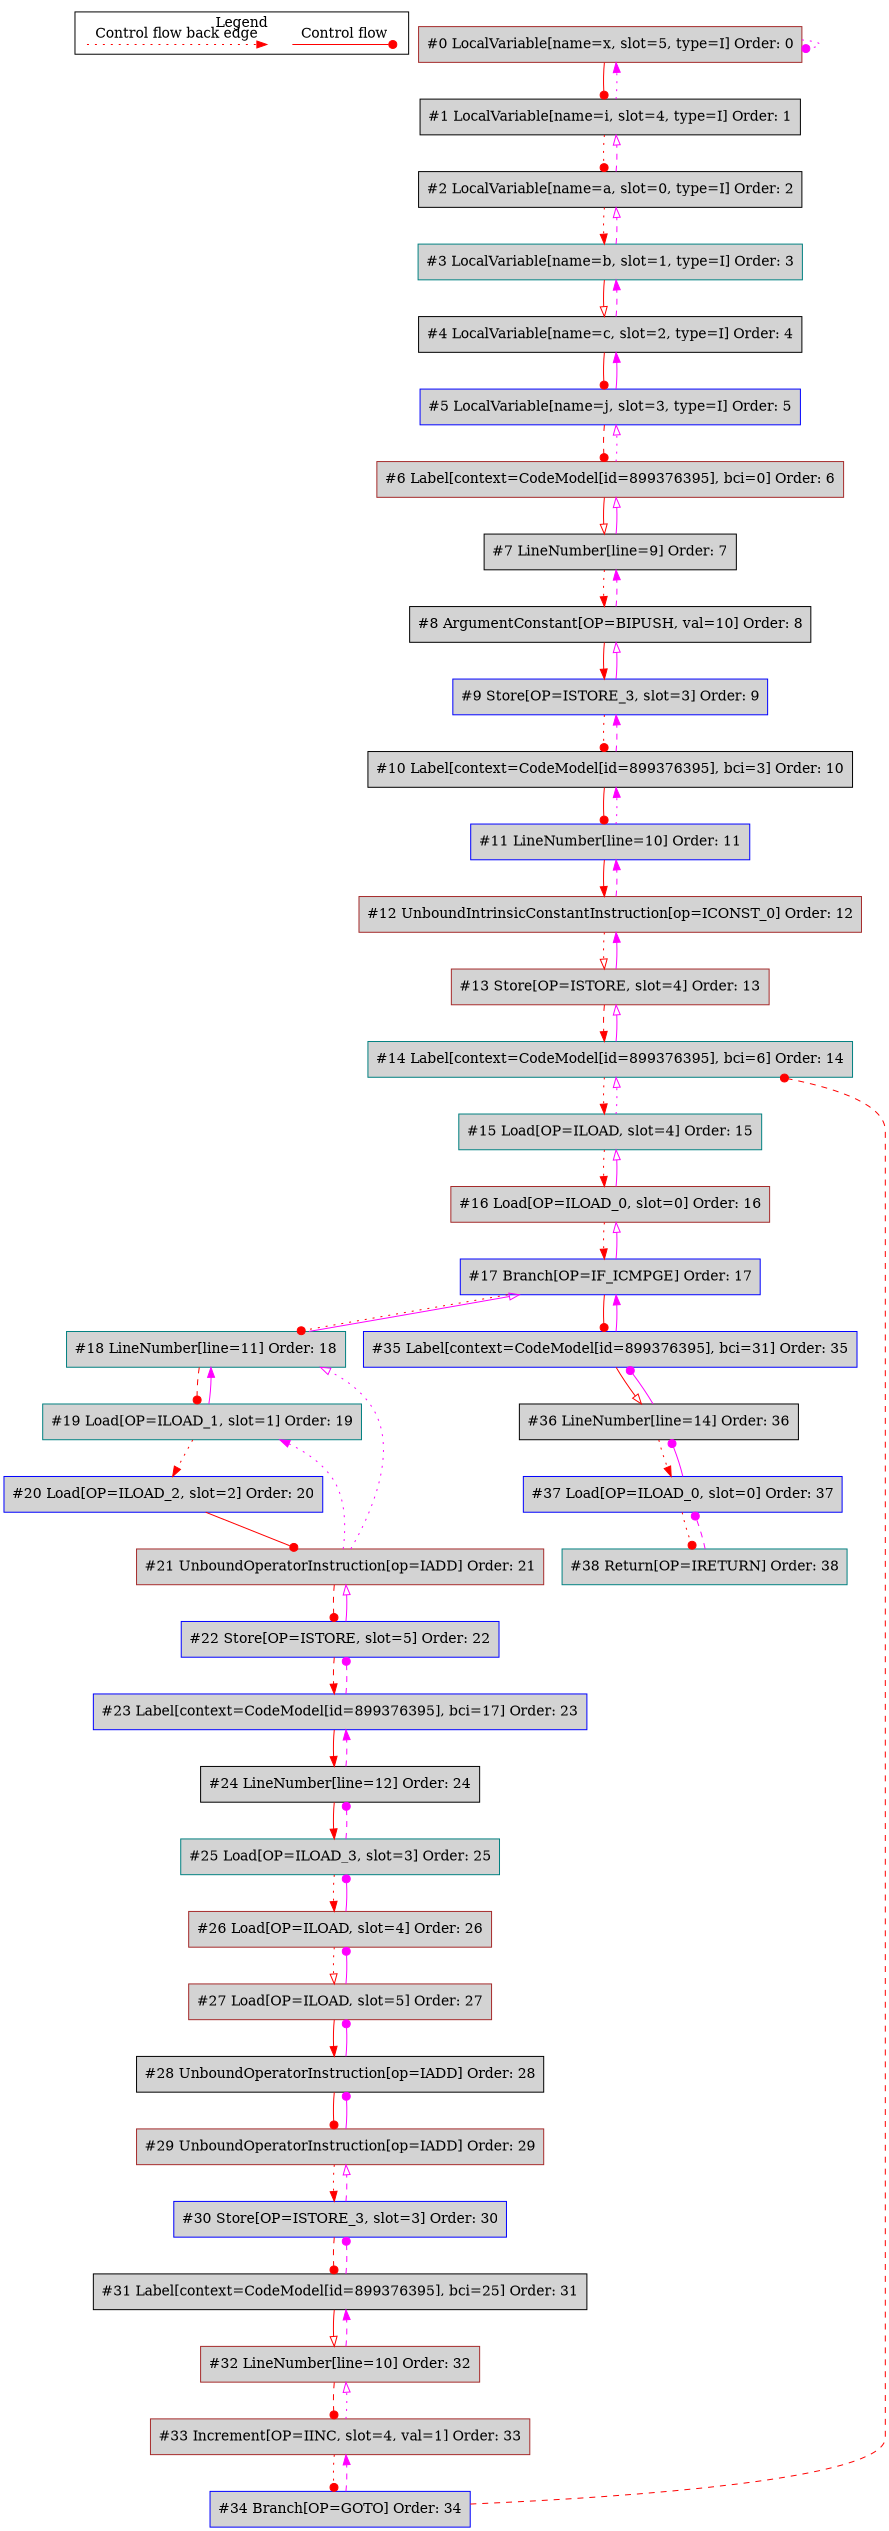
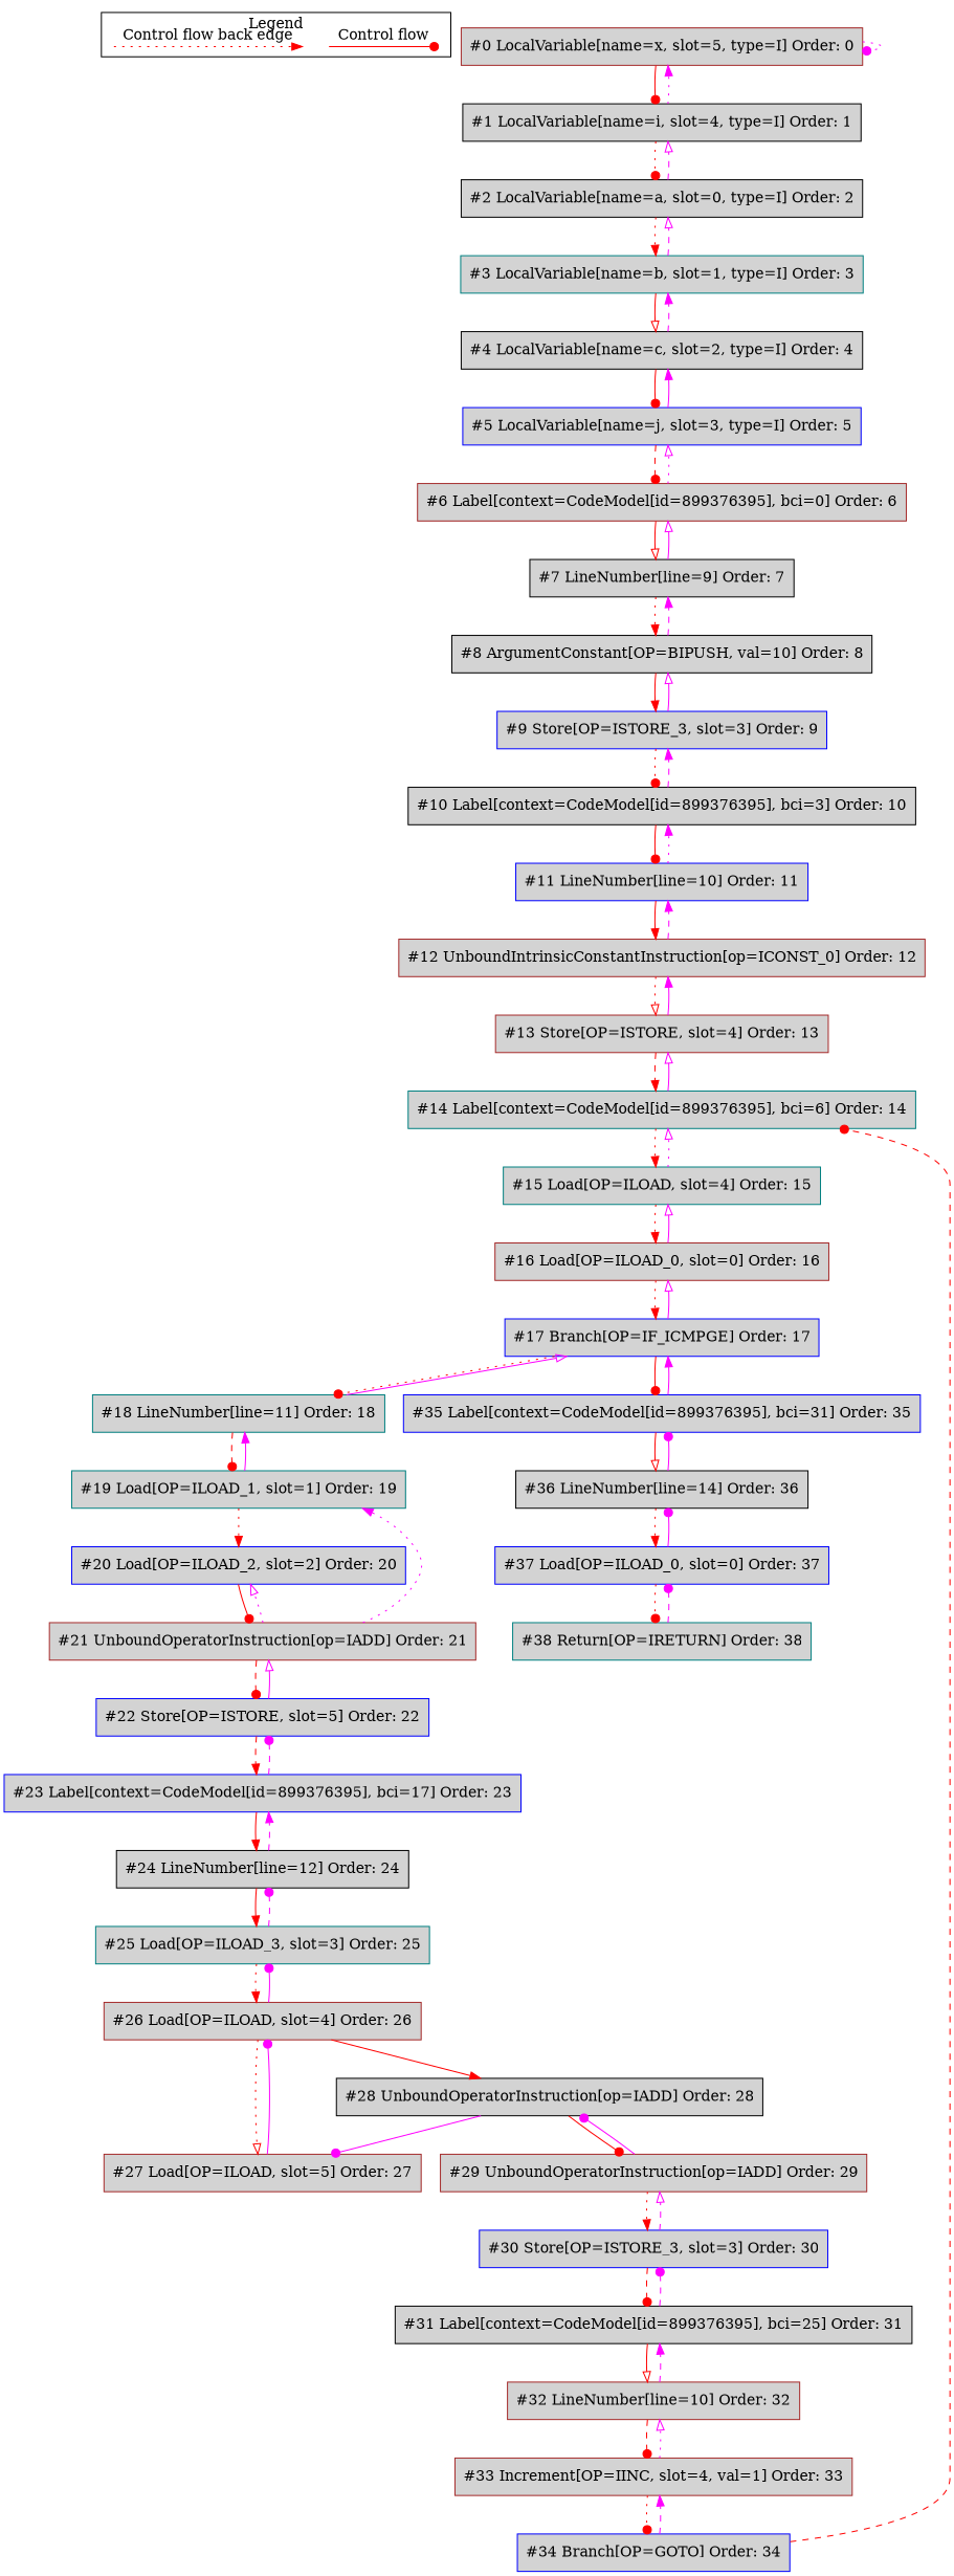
  digraph {
    ordering=in
    node [shape=box style=filled color=brown fillcolor=lightgrey]
    edge [arrowhead=normal color=red style=solid]
    c0 [shape=point style=invis color="" fillcolor=""]
    c1 [shape=point style=invis color="" fillcolor=""]
    c2 [shape=point style=invis color="" fillcolor=""]
    c3 [shape=point style=invis color="" fillcolor=""]
    n5 [label="#0 LocalVariable[name=x, slot=5, type=I] Order: 0"]
    n6 [color=black label="#1 LocalVariable[name=i, slot=4, type=I] Order: 1"]
    n7 [color=black label="#2 LocalVariable[name=a, slot=0, type=I] Order: 2"]
    n8 [color=teal label="#3 LocalVariable[name=b, slot=1, type=I] Order: 3"]
    n9 [color=black label="#4 LocalVariable[name=c, slot=2, type=I] Order: 4"]
    n10 [color=blue label="#5 LocalVariable[name=j, slot=3, type=I] Order: 5"]
    n11 [label="#6 Label[context=CodeModel[id=899376395], bci=0] Order: 6"]
    n12 [color=black label="#7 LineNumber[line=9] Order: 7"]
    n13 [color=black label="#8 ArgumentConstant[OP=BIPUSH, val=10] Order: 8"]
    n14 [color=blue label="#9 Store[OP=ISTORE_3, slot=3] Order: 9"]
    n15 [color=black label="#10 Label[context=CodeModel[id=899376395], bci=3] Order: 10"]
    n16 [color=blue label="#11 LineNumber[line=10] Order: 11"]
    n17 [label="#12 UnboundIntrinsicConstantInstruction[op=ICONST_0] Order: 12"]
    n18 [label="#13 Store[OP=ISTORE, slot=4] Order: 13"]
    n19 [color=teal label="#14 Label[context=CodeModel[id=899376395], bci=6] Order: 14"]
    n20 [color=teal label="#15 Load[OP=ILOAD, slot=4] Order: 15"]
    n21 [label="#16 Load[OP=ILOAD_0, slot=0] Order: 16"]
    n22 [color=blue label="#17 Branch[OP=IF_ICMPGE] Order: 17"]
    n23 [color=teal label="#18 LineNumber[line=11] Order: 18"]
    n24 [color=blue label="#35 Label[context=CodeModel[id=899376395], bci=31] Order: 35"]
    n25 [color=teal label="#19 Load[OP=ILOAD_1, slot=1] Order: 19"]
    n26 [color=black label="#36 LineNumber[line=14] Order: 36"]
    n27 [color=blue label="#20 Load[OP=ILOAD_2, slot=2] Order: 20"]
    n28 [label="#21 UnboundOperatorInstruction[op=IADD] Order: 21"]
    n29 [color=blue label="#22 Store[OP=ISTORE, slot=5] Order: 22"]
    n30 [color=blue label="#23 Label[context=CodeModel[id=899376395], bci=17] Order: 23"]
    n31 [color=black label="#24 LineNumber[line=12] Order: 24"]
    n32 [color=teal label="#25 Load[OP=ILOAD_3, slot=3] Order: 25"]
    n33 [label="#26 Load[OP=ILOAD, slot=4] Order: 26"]
    n34 [label="#27 Load[OP=ILOAD, slot=5] Order: 27"]
    n35 [color=black label="#28 UnboundOperatorInstruction[op=IADD] Order: 28"]
    n36 [label="#29 UnboundOperatorInstruction[op=IADD] Order: 29"]
    n37 [color=blue label="#30 Store[OP=ISTORE_3, slot=3] Order: 30"]
    n38 [color=black label="#31 Label[context=CodeModel[id=899376395], bci=25] Order: 31"]
    n39 [label="#32 LineNumber[line=10] Order: 32"]
    n40 [label="#33 Increment[OP=IINC, slot=4, val=1] Order: 33"]
    n41 [color=blue label="#34 Branch[OP=GOTO] Order: 34"]
    n42 [color=blue label="#37 Load[OP=ILOAD_0, slot=0] Order: 37"]
    n43 [color=teal label="#38 Return[OP=IRETURN] Order: 38"]
    subgraph cluster_1 {
      label=Legend
      subgraph sub_2 {
        label=Legend
        rank=same
        c0
        c1
        c2
        c3
      }
    }
    c0 -> c1 [arrowhead=dot label="Control flow"]
    c2 -> c3 [label="Control flow back edge" style=dotted]
    n5 -> n5 [arrowhead=dot color=fuchsia style=dotted]
    n5 -> n6 [arrowhead=dot]
    n6 -> n5 [color=fuchsia style=dotted]
    n6 -> n7 [arrowhead=dot style=dotted]
    n7 -> n6 [arrowhead=onormal color=fuchsia style=dashed]
    n7 -> n8 [style=dotted]
    n8 -> n7 [arrowhead=onormal color=fuchsia style=dashed]
    n8 -> n9 [arrowhead=onormal]
    n9 -> n8 [color=fuchsia style=dashed]
    n9 -> n10 [arrowhead=dot]
    n10 -> n9 [color=fuchsia]
    n10 -> n11 [arrowhead=dot style=dashed]
    n11 -> n10 [arrowhead=onormal color=fuchsia style=dotted]
    n11 -> n12 [arrowhead=onormal]
    n12 -> n11 [arrowhead=onormal color=fuchsia]
    n12 -> n13 [style=dotted]
    n13 -> n12 [color=fuchsia style=dashed]
    n13 -> n14
    n14 -> n13 [arrowhead=onormal color=fuchsia]
    n14 -> n15 [arrowhead=dot style=dotted]
    n15 -> n14 [color=fuchsia style=dashed]
    n15 -> n16 [arrowhead=dot]
    n16 -> n15 [color=fuchsia style=dotted]
    n16 -> n17
    n17 -> n16 [color=fuchsia style=dashed]
    n17 -> n18 [arrowhead=onormal style=dotted]
    n18 -> n17 [color=fuchsia]
    n18 -> n19 [style=dashed]
    n19 -> n18 [arrowhead=onormal color=fuchsia]
    n19 -> n20 [style=dotted]
    n20 -> n19 [arrowhead=onormal color=fuchsia style=dotted]
    n20 -> n21 [style=dotted]
    n21 -> n20 [arrowhead=onormal color=fuchsia]
    n21 -> n22 [style=dotted]
    n22 -> n21 [arrowhead=onormal color=fuchsia]
    n22 -> n23 [arrowhead=dot style=dotted]
    n22 -> n24 [arrowhead=dot]
    n23 -> n22 [arrowhead=onormal color=fuchsia]
    n23 -> n25 [arrowhead=dot style=dashed]
    n24 -> n22 [color=fuchsia]
    n24 -> n26 [arrowhead=onormal]
    n25 -> n23 [color=fuchsia]
    n25 -> n27 [style=dotted]
    n26 -> n24 [arrowhead=dot color=fuchsia]
    n26 -> n42 [style=dotted]
    n27 -> n28 [arrowhead=dot]
    n28 -> n25 [color=fuchsia style=dotted]
-   n28 -> n23 [arrowhead=onormal color=fuchsia style=dotted]
+   n28 -> n27 [arrowhead=onormal color=fuchsia style=dotted]
    n28 -> n29 [arrowhead=dot style=dashed]
    n29 -> n28 [arrowhead=onormal color=fuchsia]
    n29 -> n30 [style=dashed]
    n30 -> n29 [arrowhead=dot color=fuchsia style=dashed]
    n30 -> n31
    n31 -> n30 [color=fuchsia style=dashed]
    n31 -> n32
    n32 -> n31 [arrowhead=dot color=fuchsia style=dashed]
    n32 -> n33 [style=dotted]
    n33 -> n32 [arrowhead=dot color=fuchsia]
    n33 -> n34 [arrowhead=onormal style=dotted]
    n34 -> n33 [arrowhead=dot color=fuchsia]
-   n34 -> n35
+   n33 -> n35
    n35 -> n34 [arrowhead=dot color=fuchsia]
    n35 -> n36 [arrowhead=dot]
    n36 -> n35 [arrowhead=dot color=fuchsia]
    n36 -> n37 [style=dotted]
    n37 -> n36 [arrowhead=onormal color=fuchsia style=dashed]
    n37 -> n38 [arrowhead=dot style=dashed]
    n38 -> n37 [arrowhead=dot color=fuchsia style=dashed]
    n38 -> n39 [arrowhead=onormal]
    n39 -> n38 [color=fuchsia style=dashed]
    n39 -> n40 [arrowhead=dot style=dashed]
    n40 -> n39 [arrowhead=onormal color=fuchsia style=dotted]
    n40 -> n41 [arrowhead=dot style=dotted]
    n41 -> n19 [arrowhead=dot style=dashed]
    n41 -> n40 [color=fuchsia style=dashed]
    n42 -> n26 [arrowhead=dot color=fuchsia]
    n42 -> n43 [arrowhead=dot style=dotted]
    n43 -> n42 [arrowhead=dot color=fuchsia style=dashed]
  }
